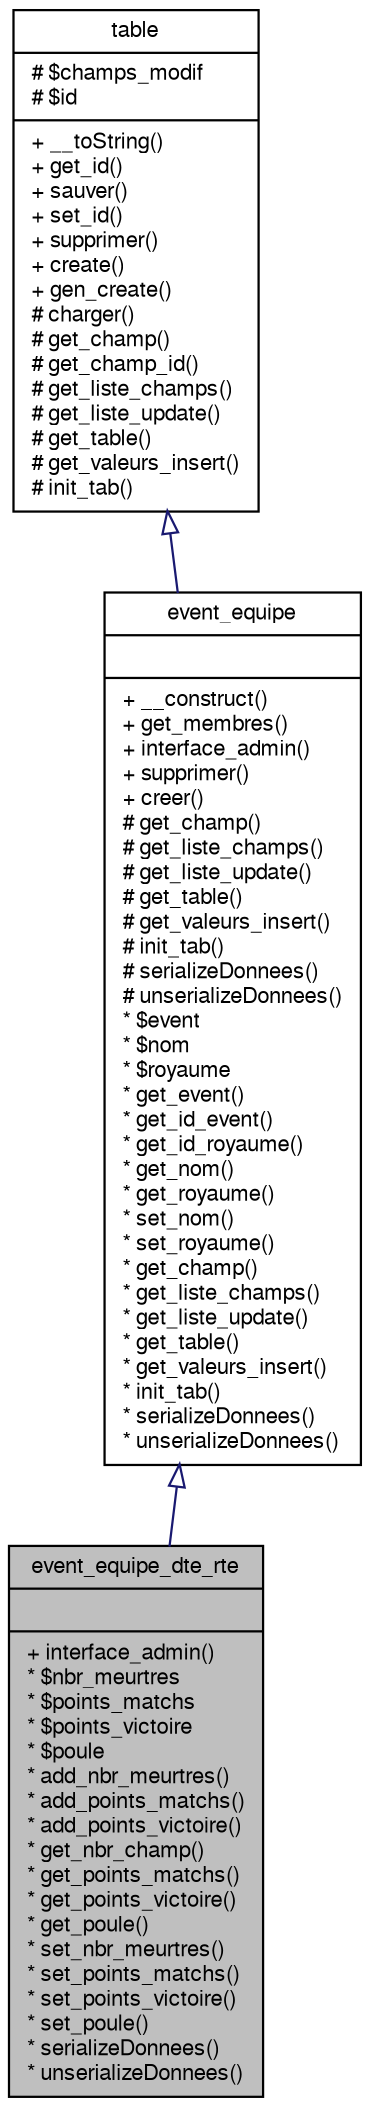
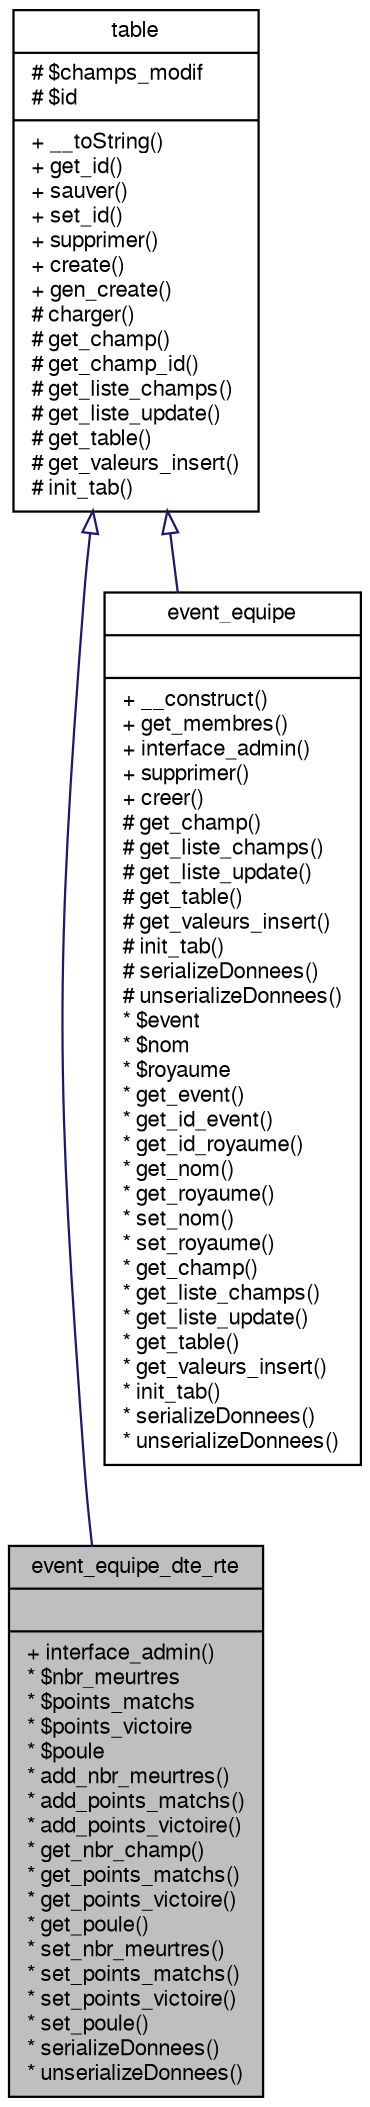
  digraph {
    node [color=black fontname=FreeSans fontsize=10 shape=record]
    edge [arrowtail=empty color=midnightblue dir=back fontname=FreeSans fontsize=10 labelfontname=FreeSans labelfontsize=10 style=solid]
    n1 [fillcolor=grey75 fontcolor=black height=0.2 label="{event_equipe_dte_rte\n||+ interface_admin()\l* $nbr_meurtres\l* $points_matchs\l* $points_victoire\l* $poule\l* add_nbr_meurtres()\l* add_points_matchs()\l* add_points_victoire()\l* get_nbr_champ()\l* get_points_matchs()\l* get_points_victoire()\l* get_poule()\l* set_nbr_meurtres()\l* set_points_matchs()\l* set_points_victoire()\l* set_poule()\l* serializeDonnees()\l* unserializeDonnees()\l}" style=filled width=0.4]
    n2 [height=0.2 label="{event_equipe\n||+ __construct()\l+ get_membres()\l+ interface_admin()\l+ supprimer()\l+ creer()\l# get_champ()\l# get_liste_champs()\l# get_liste_update()\l# get_table()\l# get_valeurs_insert()\l# init_tab()\l# serializeDonnees()\l# unserializeDonnees()\l* $event\l* $nom\l* $royaume\l* get_event()\l* get_id_event()\l* get_id_royaume()\l* get_nom()\l* get_royaume()\l* set_nom()\l* set_royaume()\l* get_champ()\l* get_liste_champs()\l* get_liste_update()\l* get_table()\l* get_valeurs_insert()\l* init_tab()\l* serializeDonnees()\l* unserializeDonnees()\l}" width=0.4]
    n3 [height=0.2 label="{table\n|# $champs_modif\l# $id\l|+ __toString()\l+ get_id()\l+ sauver()\l+ set_id()\l+ supprimer()\l+ create()\l+ gen_create()\l# charger()\l# get_champ()\l# get_champ_id()\l# get_liste_champs()\l# get_liste_update()\l# get_table()\l# get_valeurs_insert()\l# init_tab()\l}" width=0.4]
-   n2 -> n1
+   n3 -> n1
    n3 -> n2
  }
